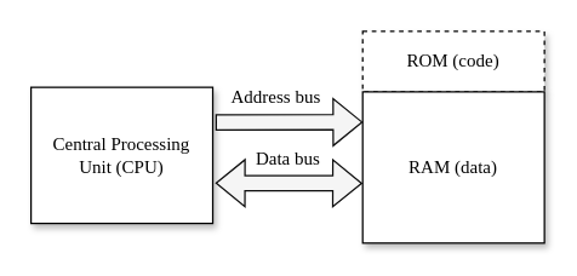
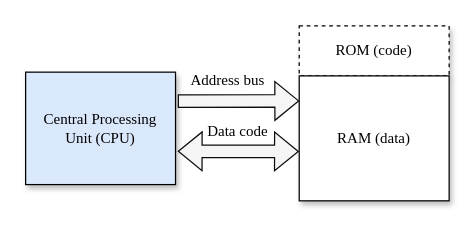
  <mxCell id="0" />
  <mxCell id="1" parent="0" />
- <mxCell id="2" value="Central Processing &lt;br&gt;Unit (CPU)" style="rounded=0;whiteSpace=wrap;html=1;fontFamily=Computer Modern;shadow=1;" parent="1" vertex="1"><mxGeometry x="20" y="57" width="120" height="90" as="geometry" /></mxCell>
+ <mxCell id="2" value="Central Processing &lt;br&gt;Unit (CPU)" style="rounded=0;whiteSpace=wrap;html=1;fontFamily=Computer Modern;shadow=1;fillColor=#dae8fc;" parent="1" vertex="1"><mxGeometry x="20" y="57" width="120" height="90" as="geometry" /></mxCell>
  <mxCell id="3" value="ROM (code)" style="rounded=0;whiteSpace=wrap;html=1;fontFamily=Computer Modern;shadow=1;dashed=1;" parent="1" vertex="1"><mxGeometry x="239" y="20" width="120" height="40" as="geometry" /></mxCell>
  <mxCell id="4" value="RAM (data)" style="rounded=0;whiteSpace=wrap;html=1;fontFamily=Computer Modern;shadow=1;" parent="1" vertex="1"><mxGeometry x="239" y="60" width="120" height="100" as="geometry" /></mxCell>
  <mxCell id="5" value="Address bus" style="text;html=1;strokeColor=none;fillColor=none;align=center;verticalAlign=middle;whiteSpace=wrap;rounded=0;fontFamily=Computer Modern;" parent="1" vertex="1"><mxGeometry x="142" y="54" width="80" height="20" as="geometry" /></mxCell>
  <mxCell id="6" value="" style="shape=flexArrow;endArrow=classic;startArrow=classic;html=1;rounded=0;exitX=1.001;exitY=0.821;exitDx=0;exitDy=0;exitPerimeter=0;fillColor=#f5f5f5;strokeColor=#0D0D0D;entryX=-0.002;entryY=0.605;entryDx=0;entryDy=0;entryPerimeter=0;" parent="1" edge="1" target="4"><mxGeometry width="100" height="100" relative="1" as="geometry"><mxPoint x="141.76" y="120.28" as="sourcePoint" /><mxPoint x="239" y="120" as="targetPoint" /></mxGeometry></mxCell>
  <mxCell id="7" value="" style="shape=flexArrow;endArrow=classic;startArrow=none;html=1;rounded=0;exitX=1.001;exitY=0.821;exitDx=0;exitDy=0;exitPerimeter=0;startFill=0;fillColor=#f5f5f5;strokeColor=#0D0D0D;" parent="1" edge="1"><mxGeometry width="100" height="100" relative="1" as="geometry"><mxPoint x="141.76" y="80.28" as="sourcePoint" /><mxPoint x="239" y="80" as="targetPoint" /></mxGeometry></mxCell>
- <mxCell id="8" value="Data bus" style="text;html=1;strokeColor=none;fillColor=none;align=center;verticalAlign=middle;whiteSpace=wrap;rounded=0;fontFamily=Computer Modern;" parent="1" vertex="1"><mxGeometry x="150" y="95" width="80" height="20" as="geometry" /></mxCell>
+ <mxCell id="8" value="Data code" style="text;html=1;strokeColor=none;fillColor=none;align=center;verticalAlign=middle;whiteSpace=wrap;rounded=0;fontFamily=Computer Modern;" parent="1" vertex="1"><mxGeometry x="150" y="95" width="80" height="20" as="geometry" /></mxCell>
